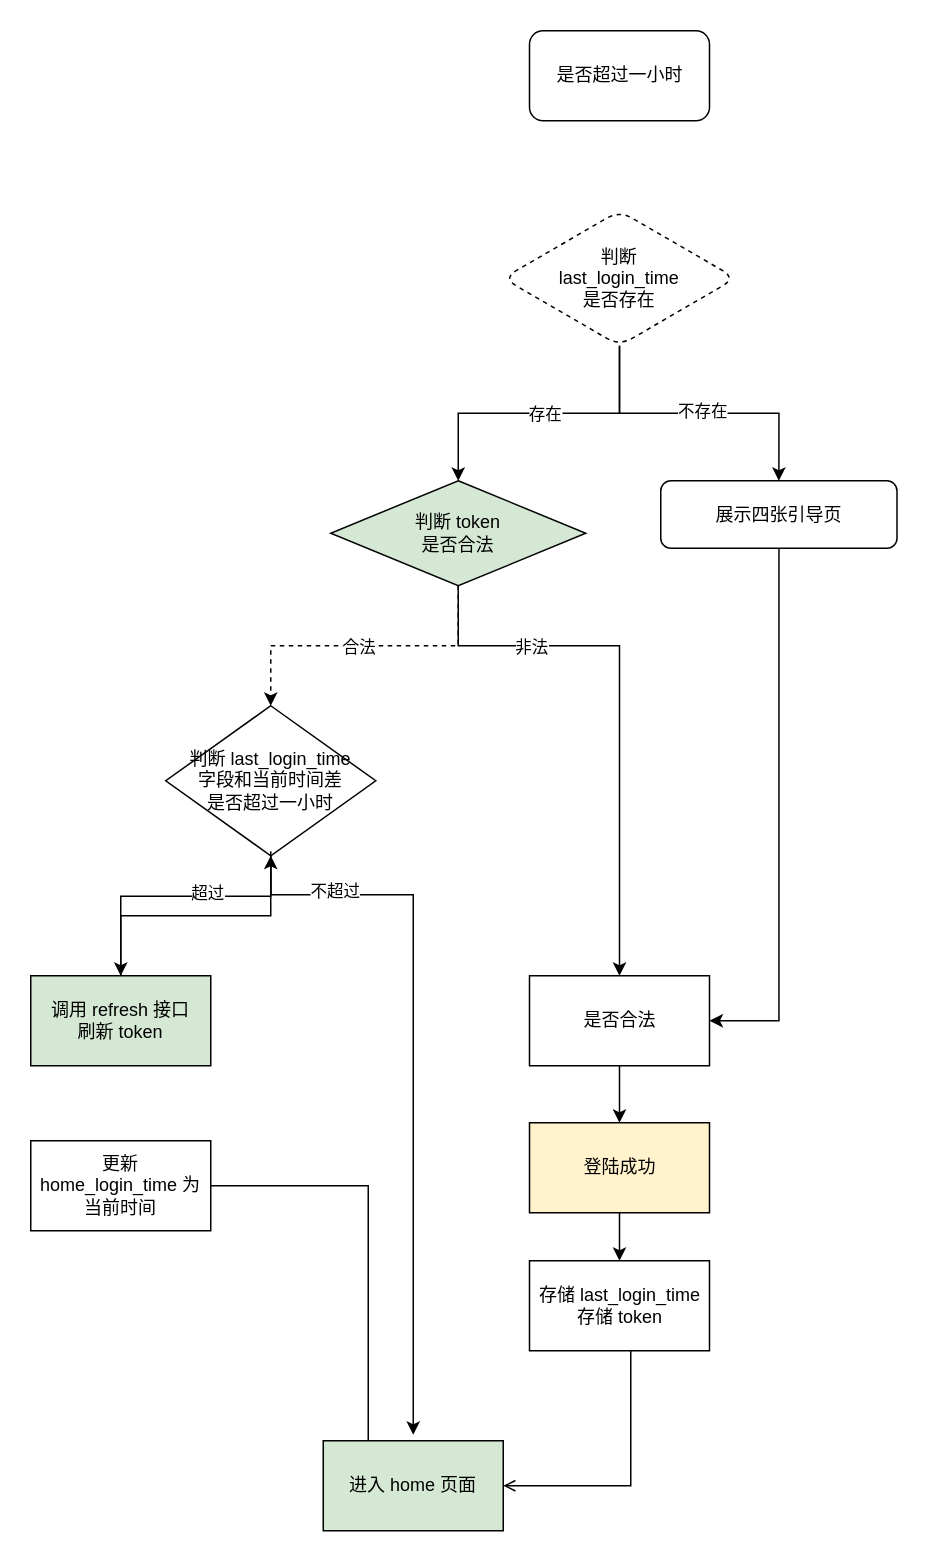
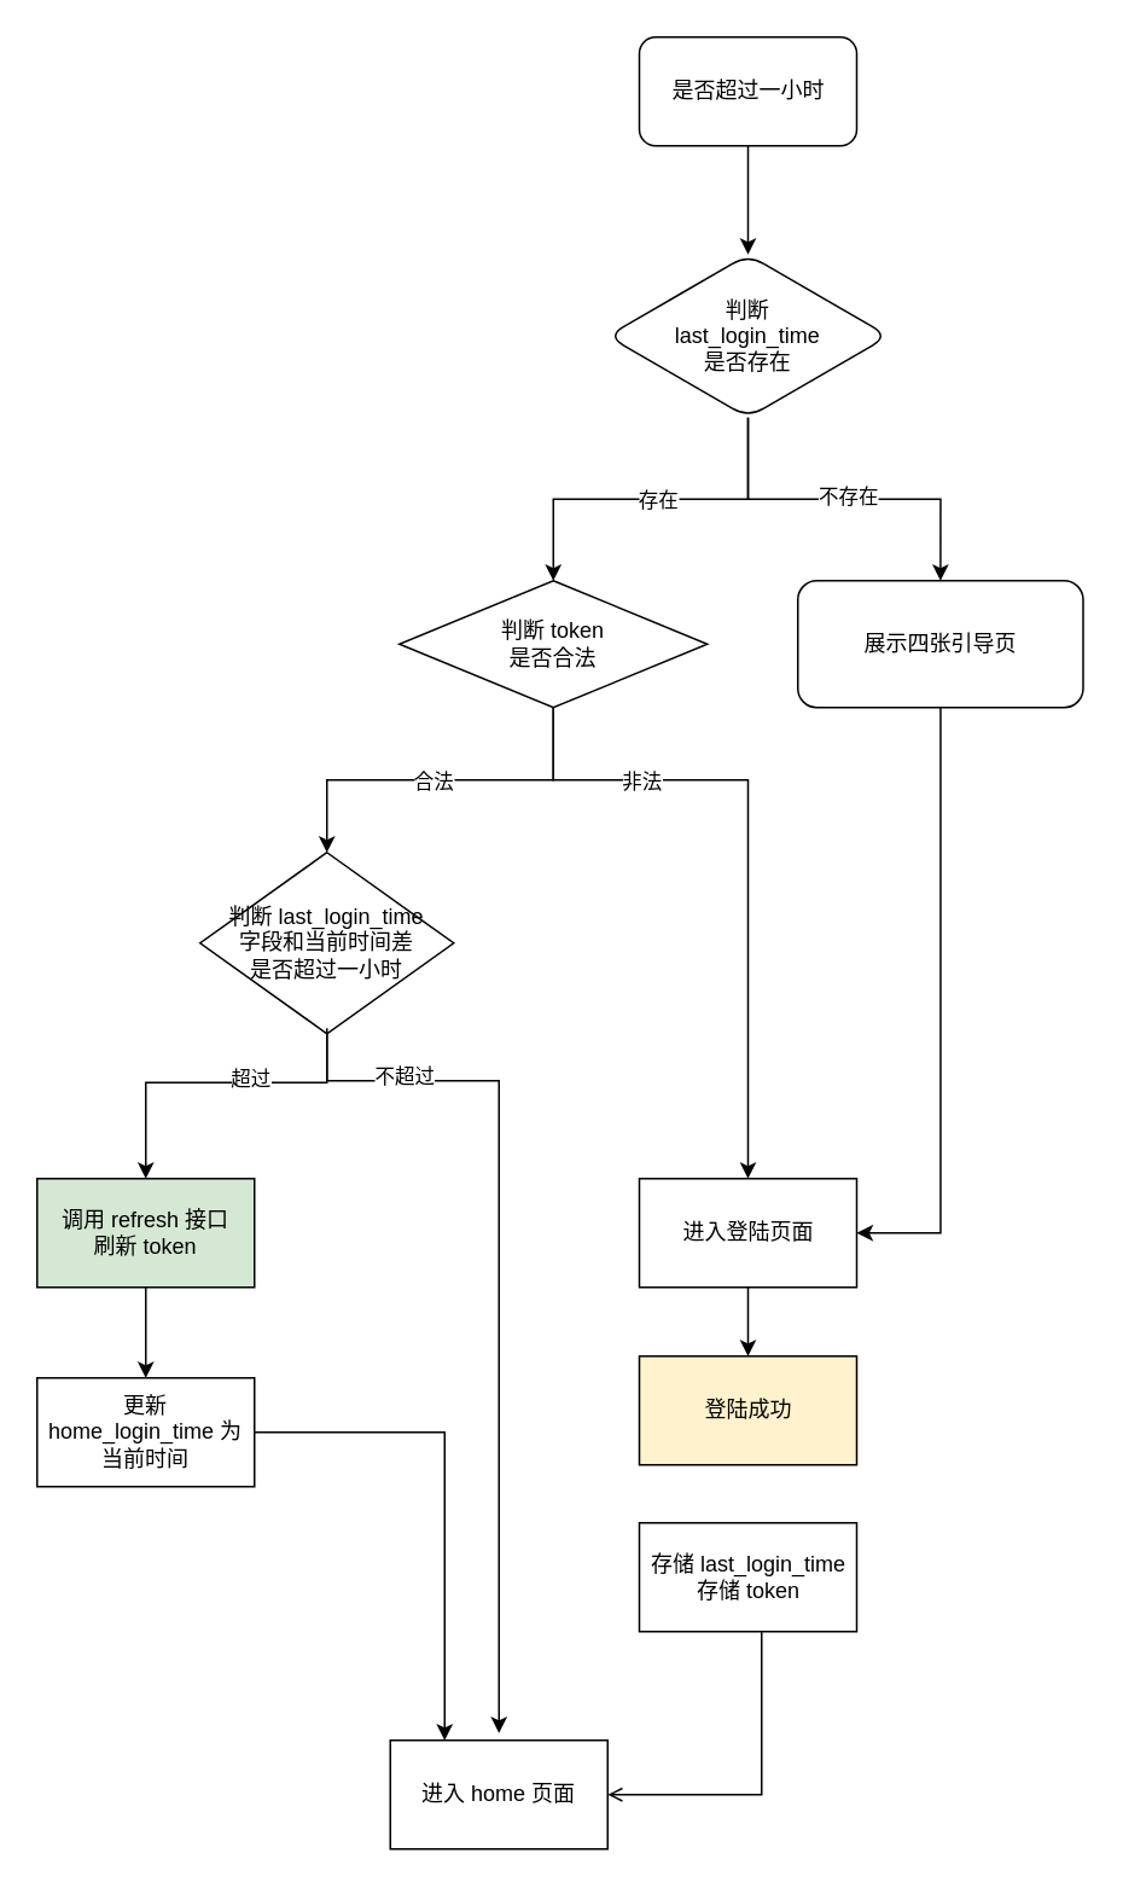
  <mxCell id="0" />
  <mxCell id="1" parent="0" />
+ <mxCell id="2" value="" style="edgeStyle=orthogonalEdgeStyle;rounded=0;orthogonalLoop=1;jettySize=auto;html=1;" edge="1" parent="1" source="3" target="8"><mxGeometry relative="1" as="geometry" /></mxCell>
  <mxCell id="3" value="是否超过一小时" style="rounded=1;whiteSpace=wrap;html=1;" vertex="1" parent="1"><mxGeometry x="352.5" y="20" width="120" height="60" as="geometry" /></mxCell>
  <mxCell id="4" style="edgeStyle=orthogonalEdgeStyle;rounded=0;orthogonalLoop=1;jettySize=auto;html=1;entryX=0.5;entryY=0;entryDx=0;entryDy=0;" edge="1" parent="1" source="8" target="10"><mxGeometry relative="1" as="geometry" /></mxCell>
  <mxCell id="5" value="不存在" style="edgeLabel;html=1;align=center;verticalAlign=middle;resizable=0;points=[];" vertex="1" connectable="0" parent="4"><mxGeometry x="0.092" y="2" relative="1" as="geometry"><mxPoint x="-7" as="offset" /></mxGeometry></mxCell>
  <mxCell id="6" style="edgeStyle=orthogonalEdgeStyle;rounded=0;orthogonalLoop=1;jettySize=auto;html=1;" edge="1" parent="1" source="8" target="15"><mxGeometry relative="1" as="geometry" /></mxCell>
  <mxCell id="7" value="存在" style="edgeLabel;html=1;align=center;verticalAlign=middle;resizable=0;points=[];" vertex="1" connectable="0" parent="6"><mxGeometry x="-0.036" relative="1" as="geometry"><mxPoint as="offset" /></mxGeometry></mxCell>
- <mxCell id="8" value="判断&lt;br&gt;last_login_time&lt;br&gt;是否存在" style="rhombus;whiteSpace=wrap;html=1;rounded=1;dashed=1;" vertex="1" parent="1"><mxGeometry x="335" y="140" width="155" height="90" as="geometry" /></mxCell>
+ <mxCell id="8" value="判断&lt;br&gt;last_login_time&lt;br&gt;是否存在" style="rhombus;whiteSpace=wrap;html=1;rounded=1;" vertex="1" parent="1"><mxGeometry x="335" y="140" width="155" height="90" as="geometry" /></mxCell>
  <mxCell id="9" style="edgeStyle=orthogonalEdgeStyle;rounded=0;orthogonalLoop=1;jettySize=auto;html=1;entryX=1;entryY=0.5;entryDx=0;entryDy=0;" edge="1" parent="1" source="10" target="17"><mxGeometry relative="1" as="geometry" /></mxCell>
- <mxCell id="10" value="展示四张引导页" style="whiteSpace=wrap;html=1;rounded=1;" vertex="1" parent="1"><mxGeometry x="440" y="320" width="157.5" height="45" as="geometry" /></mxCell>
- <mxCell id="11" style="edgeStyle=orthogonalEdgeStyle;rounded=0;orthogonalLoop=1;jettySize=auto;html=1;dashed=1;" edge="1" parent="1" source="15" target="20"><mxGeometry relative="1" as="geometry" /></mxCell>
+ <mxCell id="10" value="展示四张引导页" style="whiteSpace=wrap;html=1;rounded=1;" vertex="1" parent="1"><mxGeometry x="440" y="320" width="157.5" height="70" as="geometry" /></mxCell>
+ <mxCell id="11" style="edgeStyle=orthogonalEdgeStyle;rounded=0;orthogonalLoop=1;jettySize=auto;html=1;" edge="1" parent="1" source="15" target="20"><mxGeometry relative="1" as="geometry" /></mxCell>
  <mxCell id="12" value="合法" style="edgeLabel;html=1;align=center;verticalAlign=middle;resizable=0;points=[];" vertex="1" connectable="0" parent="11"><mxGeometry x="0.084" relative="1" as="geometry"><mxPoint x="4" as="offset" /></mxGeometry></mxCell>
  <mxCell id="13" style="edgeStyle=orthogonalEdgeStyle;rounded=0;orthogonalLoop=1;jettySize=auto;html=1;entryX=0.5;entryY=0;entryDx=0;entryDy=0;" edge="1" parent="1" source="15" target="17"><mxGeometry relative="1" as="geometry"><Array as="points"><mxPoint x="305" y="430" /><mxPoint x="413" y="430" /></Array></mxGeometry></mxCell>
  <mxCell id="14" value="非法" style="edgeLabel;html=1;align=center;verticalAlign=middle;resizable=0;points=[];" vertex="1" connectable="0" parent="13"><mxGeometry x="-0.52" relative="1" as="geometry"><mxPoint as="offset" /></mxGeometry></mxCell>
- <mxCell id="15" value="判断 token &lt;br&gt;是否合法" style="rhombus;whiteSpace=wrap;html=1;fillColor=#d5e8d4;" vertex="1" parent="1"><mxGeometry x="220" y="320" width="170" height="70" as="geometry" /></mxCell>
+ <mxCell id="15" value="判断 token &lt;br&gt;是否合法" style="rhombus;whiteSpace=wrap;html=1;" vertex="1" parent="1"><mxGeometry x="220" y="320" width="170" height="70" as="geometry" /></mxCell>
  <mxCell id="16" value="" style="edgeStyle=orthogonalEdgeStyle;rounded=0;orthogonalLoop=1;jettySize=auto;html=1;" edge="1" parent="1" source="17" target="29"><mxGeometry relative="1" as="geometry" /></mxCell>
- <mxCell id="17" value="是否合法" style="whiteSpace=wrap;html=1;" vertex="1" parent="1"><mxGeometry x="352.5" y="650" width="120" height="60" as="geometry" /></mxCell>
+ <mxCell id="17" value="进入登陆页面" style="whiteSpace=wrap;html=1;" vertex="1" parent="1"><mxGeometry x="352.5" y="650" width="120" height="60" as="geometry" /></mxCell>
  <mxCell id="18" style="edgeStyle=orthogonalEdgeStyle;rounded=0;orthogonalLoop=1;jettySize=auto;html=1;entryX=0.5;entryY=0;entryDx=0;entryDy=0;" edge="1" parent="1"><mxGeometry relative="1" as="geometry"><mxPoint x="180" y="566" as="sourcePoint" /><mxPoint x="275" y="956" as="targetPoint" /><Array as="points"><mxPoint x="180" y="596" /><mxPoint x="275" y="596" /></Array></mxGeometry></mxCell>
  <mxCell id="19" value="不超过" style="edgeLabel;html=1;align=center;verticalAlign=middle;resizable=0;points=[];" vertex="1" connectable="0" parent="18"><mxGeometry x="0.04" relative="1" as="geometry"><mxPoint x="-53" y="-130" as="offset" /></mxGeometry></mxCell>
  <mxCell id="20" value="判断 last_login_time&lt;br&gt;字段和当前时间差&lt;br&gt;是否超过一小时" style="rhombus;whiteSpace=wrap;html=1;" vertex="1" parent="1"><mxGeometry x="110" y="470" width="140" height="100" as="geometry" /></mxCell>
- <mxCell id="21" value="" style="edgeStyle=orthogonalEdgeStyle;rounded=0;orthogonalLoop=1;jettySize=auto;html=1;" edge="1" parent="1" source="22" target="20"><mxGeometry relative="1" as="geometry" /></mxCell>
+ <mxCell id="21" value="" style="edgeStyle=orthogonalEdgeStyle;rounded=0;orthogonalLoop=1;jettySize=auto;html=1;" edge="1" parent="1" source="22" target="25"><mxGeometry relative="1" as="geometry" /></mxCell>
  <mxCell id="22" value="调用 refresh 接口&lt;br&gt;刷新 token" style="whiteSpace=wrap;html=1;fillColor=#d5e8d4;" vertex="1" parent="1"><mxGeometry x="20" y="650" width="120" height="60" as="geometry" /></mxCell>
- <mxCell id="23" value="进入 home 页面" style="whiteSpace=wrap;html=1;fillColor=#d5e8d4;" vertex="1" parent="1"><mxGeometry x="215" y="960" width="120" height="60" as="geometry" /></mxCell>
- <mxCell id="24" style="edgeStyle=orthogonalEdgeStyle;rounded=0;orthogonalLoop=1;jettySize=auto;html=1;entryX=0.25;entryY=0;entryDx=0;entryDy=0;endArrow=none;" edge="1" parent="1" source="25" target="23"><mxGeometry relative="1" as="geometry" /></mxCell>
+ <mxCell id="23" value="进入 home 页面" style="whiteSpace=wrap;html=1;" vertex="1" parent="1"><mxGeometry x="215" y="960" width="120" height="60" as="geometry" /></mxCell>
+ <mxCell id="24" style="edgeStyle=orthogonalEdgeStyle;rounded=0;orthogonalLoop=1;jettySize=auto;html=1;entryX=0.25;entryY=0;entryDx=0;entryDy=0;" edge="1" parent="1" source="25" target="23"><mxGeometry relative="1" as="geometry" /></mxCell>
  <mxCell id="25" value="更新 home_login_time 为当前时间" style="whiteSpace=wrap;html=1;" vertex="1" parent="1"><mxGeometry x="20" y="760" width="120" height="60" as="geometry" /></mxCell>
  <mxCell id="26" style="edgeStyle=orthogonalEdgeStyle;rounded=0;orthogonalLoop=1;jettySize=auto;html=1;entryX=0.5;entryY=0;entryDx=0;entryDy=0;" edge="1" parent="1" target="22"><mxGeometry relative="1" as="geometry"><mxPoint x="180" y="567" as="sourcePoint" /><mxPoint x="72.44" y="646.64" as="targetPoint" /><Array as="points"><mxPoint x="180" y="597" /><mxPoint x="80" y="597" /></Array></mxGeometry></mxCell>
  <mxCell id="27" value="超过" style="edgeLabel;html=1;align=center;verticalAlign=middle;resizable=0;points=[];" vertex="1" connectable="0" parent="26"><mxGeometry x="-0.202" y="-4" relative="1" as="geometry"><mxPoint y="1" as="offset" /></mxGeometry></mxCell>
- <mxCell id="28" value="" style="edgeStyle=orthogonalEdgeStyle;rounded=0;orthogonalLoop=1;jettySize=auto;html=1;" edge="1" parent="1" source="29" target="31"><mxGeometry relative="1" as="geometry" /></mxCell>
  <mxCell id="29" value="登陆成功" style="whiteSpace=wrap;html=1;fillColor=#fff2cc;" vertex="1" parent="1"><mxGeometry x="352.5" y="748" width="120" height="60" as="geometry" /></mxCell>
  <mxCell id="30" style="edgeStyle=orthogonalEdgeStyle;rounded=0;orthogonalLoop=1;jettySize=auto;html=1;entryX=1;entryY=0.5;entryDx=0;entryDy=0;endArrow=open;" edge="1" parent="1" source="31" target="23"><mxGeometry relative="1" as="geometry"><mxPoint x="412.5" y="1060" as="targetPoint" /><Array as="points"><mxPoint x="420" y="990" /></Array></mxGeometry></mxCell>
  <mxCell id="31" value="存储 last_login_time&lt;br&gt;存储 token" style="whiteSpace=wrap;html=1;" vertex="1" parent="1"><mxGeometry x="352.5" y="840" width="120" height="60" as="geometry" /></mxCell>
